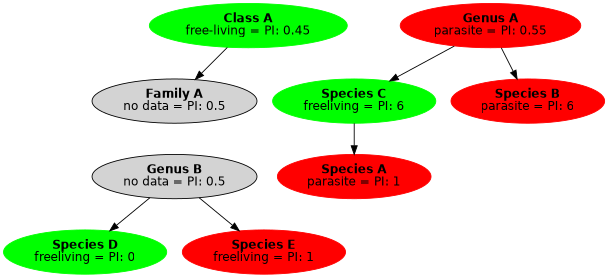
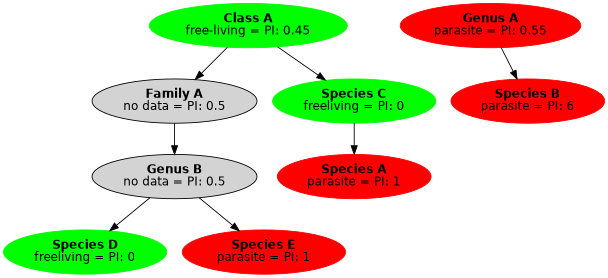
  digraph {
    fontname=helvetica
    node [color=red fontname=helvetica style=filled]
    edge [fontname=helvetica]
    n1 [color=green label=<<B>Class A</B><br/>free-living = PI: 0.45>]
    n2 [label=<<B>Family A</B><br/>no data = PI: 0.5> color=""]
    n3 [label=<<B>Genus B</B><br/>no data = PI: 0.5> color=""]
    n4 [label=<<B>Genus A</B><br/>parasite = PI: 0.55>]
    n5 [label=<<B>Species B</B><br/>parasite = PI: 6>]
-   n6 [color=green label=<<B>Species C</B><br/>freeliving = PI: 6>]
+   n6 [color=green label=<<B>Species C</B><br/>freeliving = PI: 0>]
    n7 [color=green label=<<B>Species D</B><br/>freeliving = PI: 0>]
-   n8 [label=<<B>Species E</B><br/>freeliving = PI: 1>]
+   n8 [label=<<B>Species E</B><br/>parasite = PI: 1>]
    n9 [label=<<B>Species A</B><br/>parasite = PI: 1>]
    n1 -> n2
+   n2 -> n3
    n3 -> n7
    n3 -> n8
    n4 -> n5
-   n4 -> n6
+   n1 -> n6
    n6 -> n9
  }
